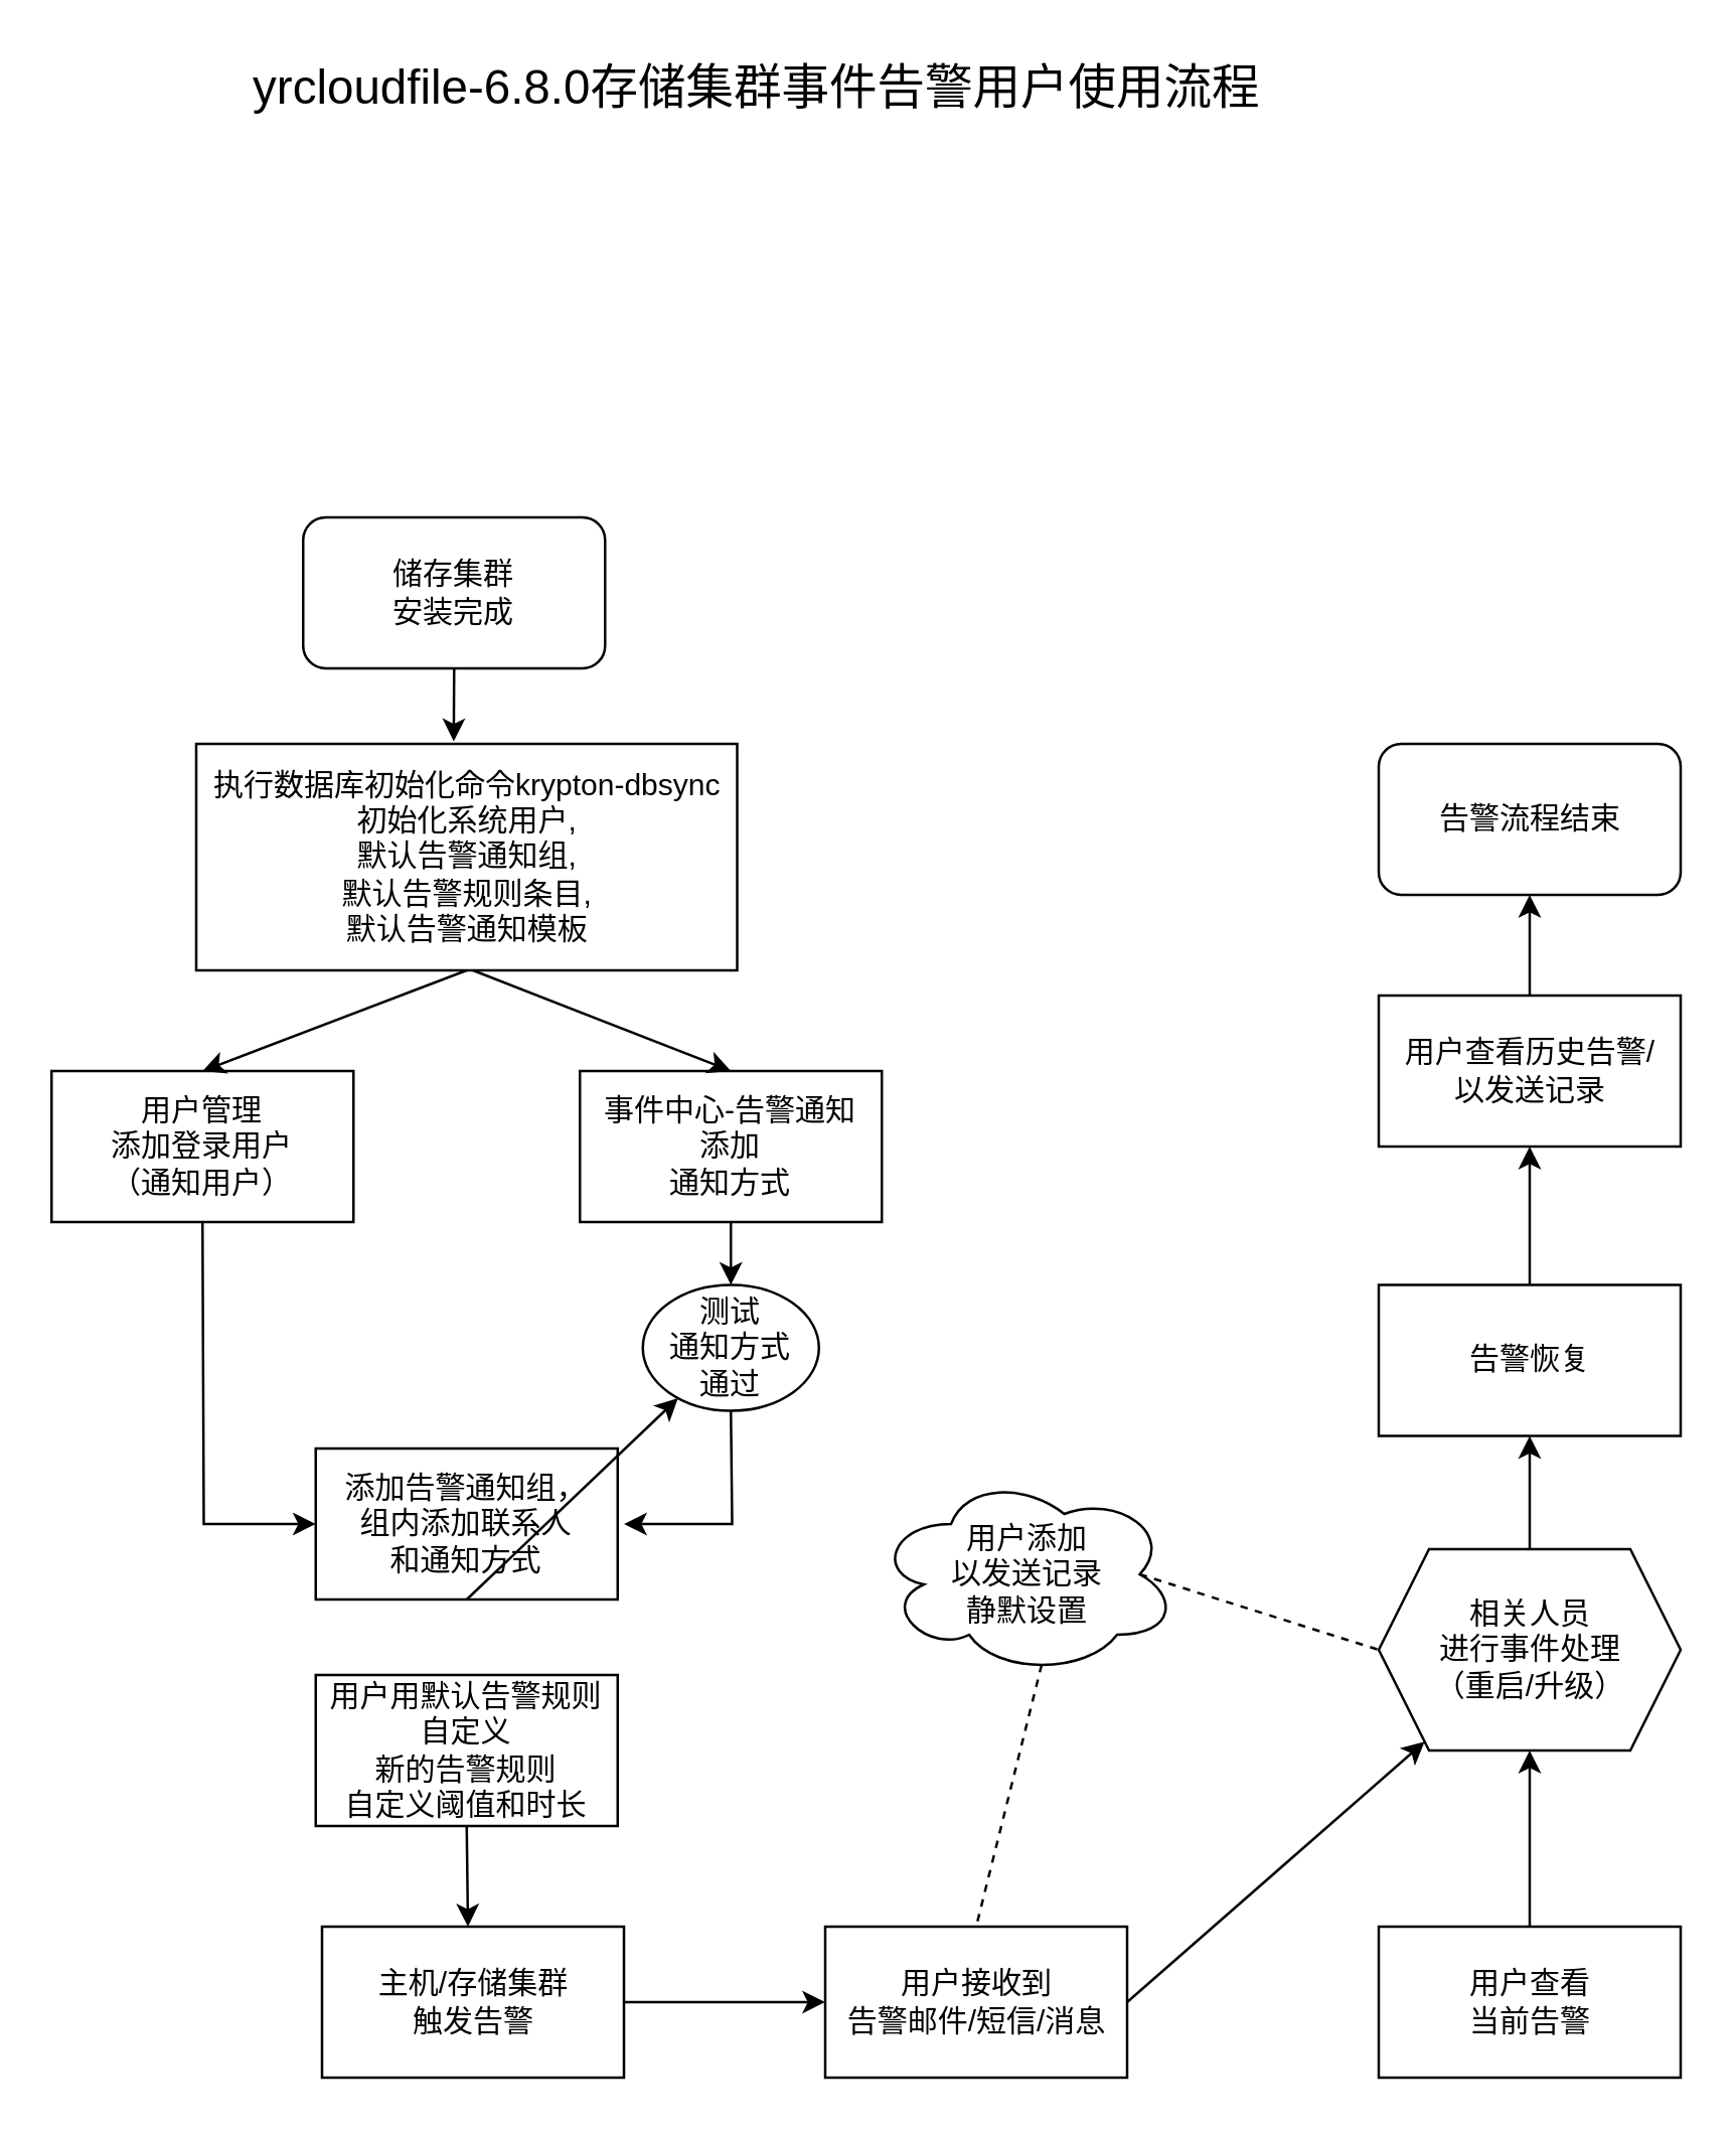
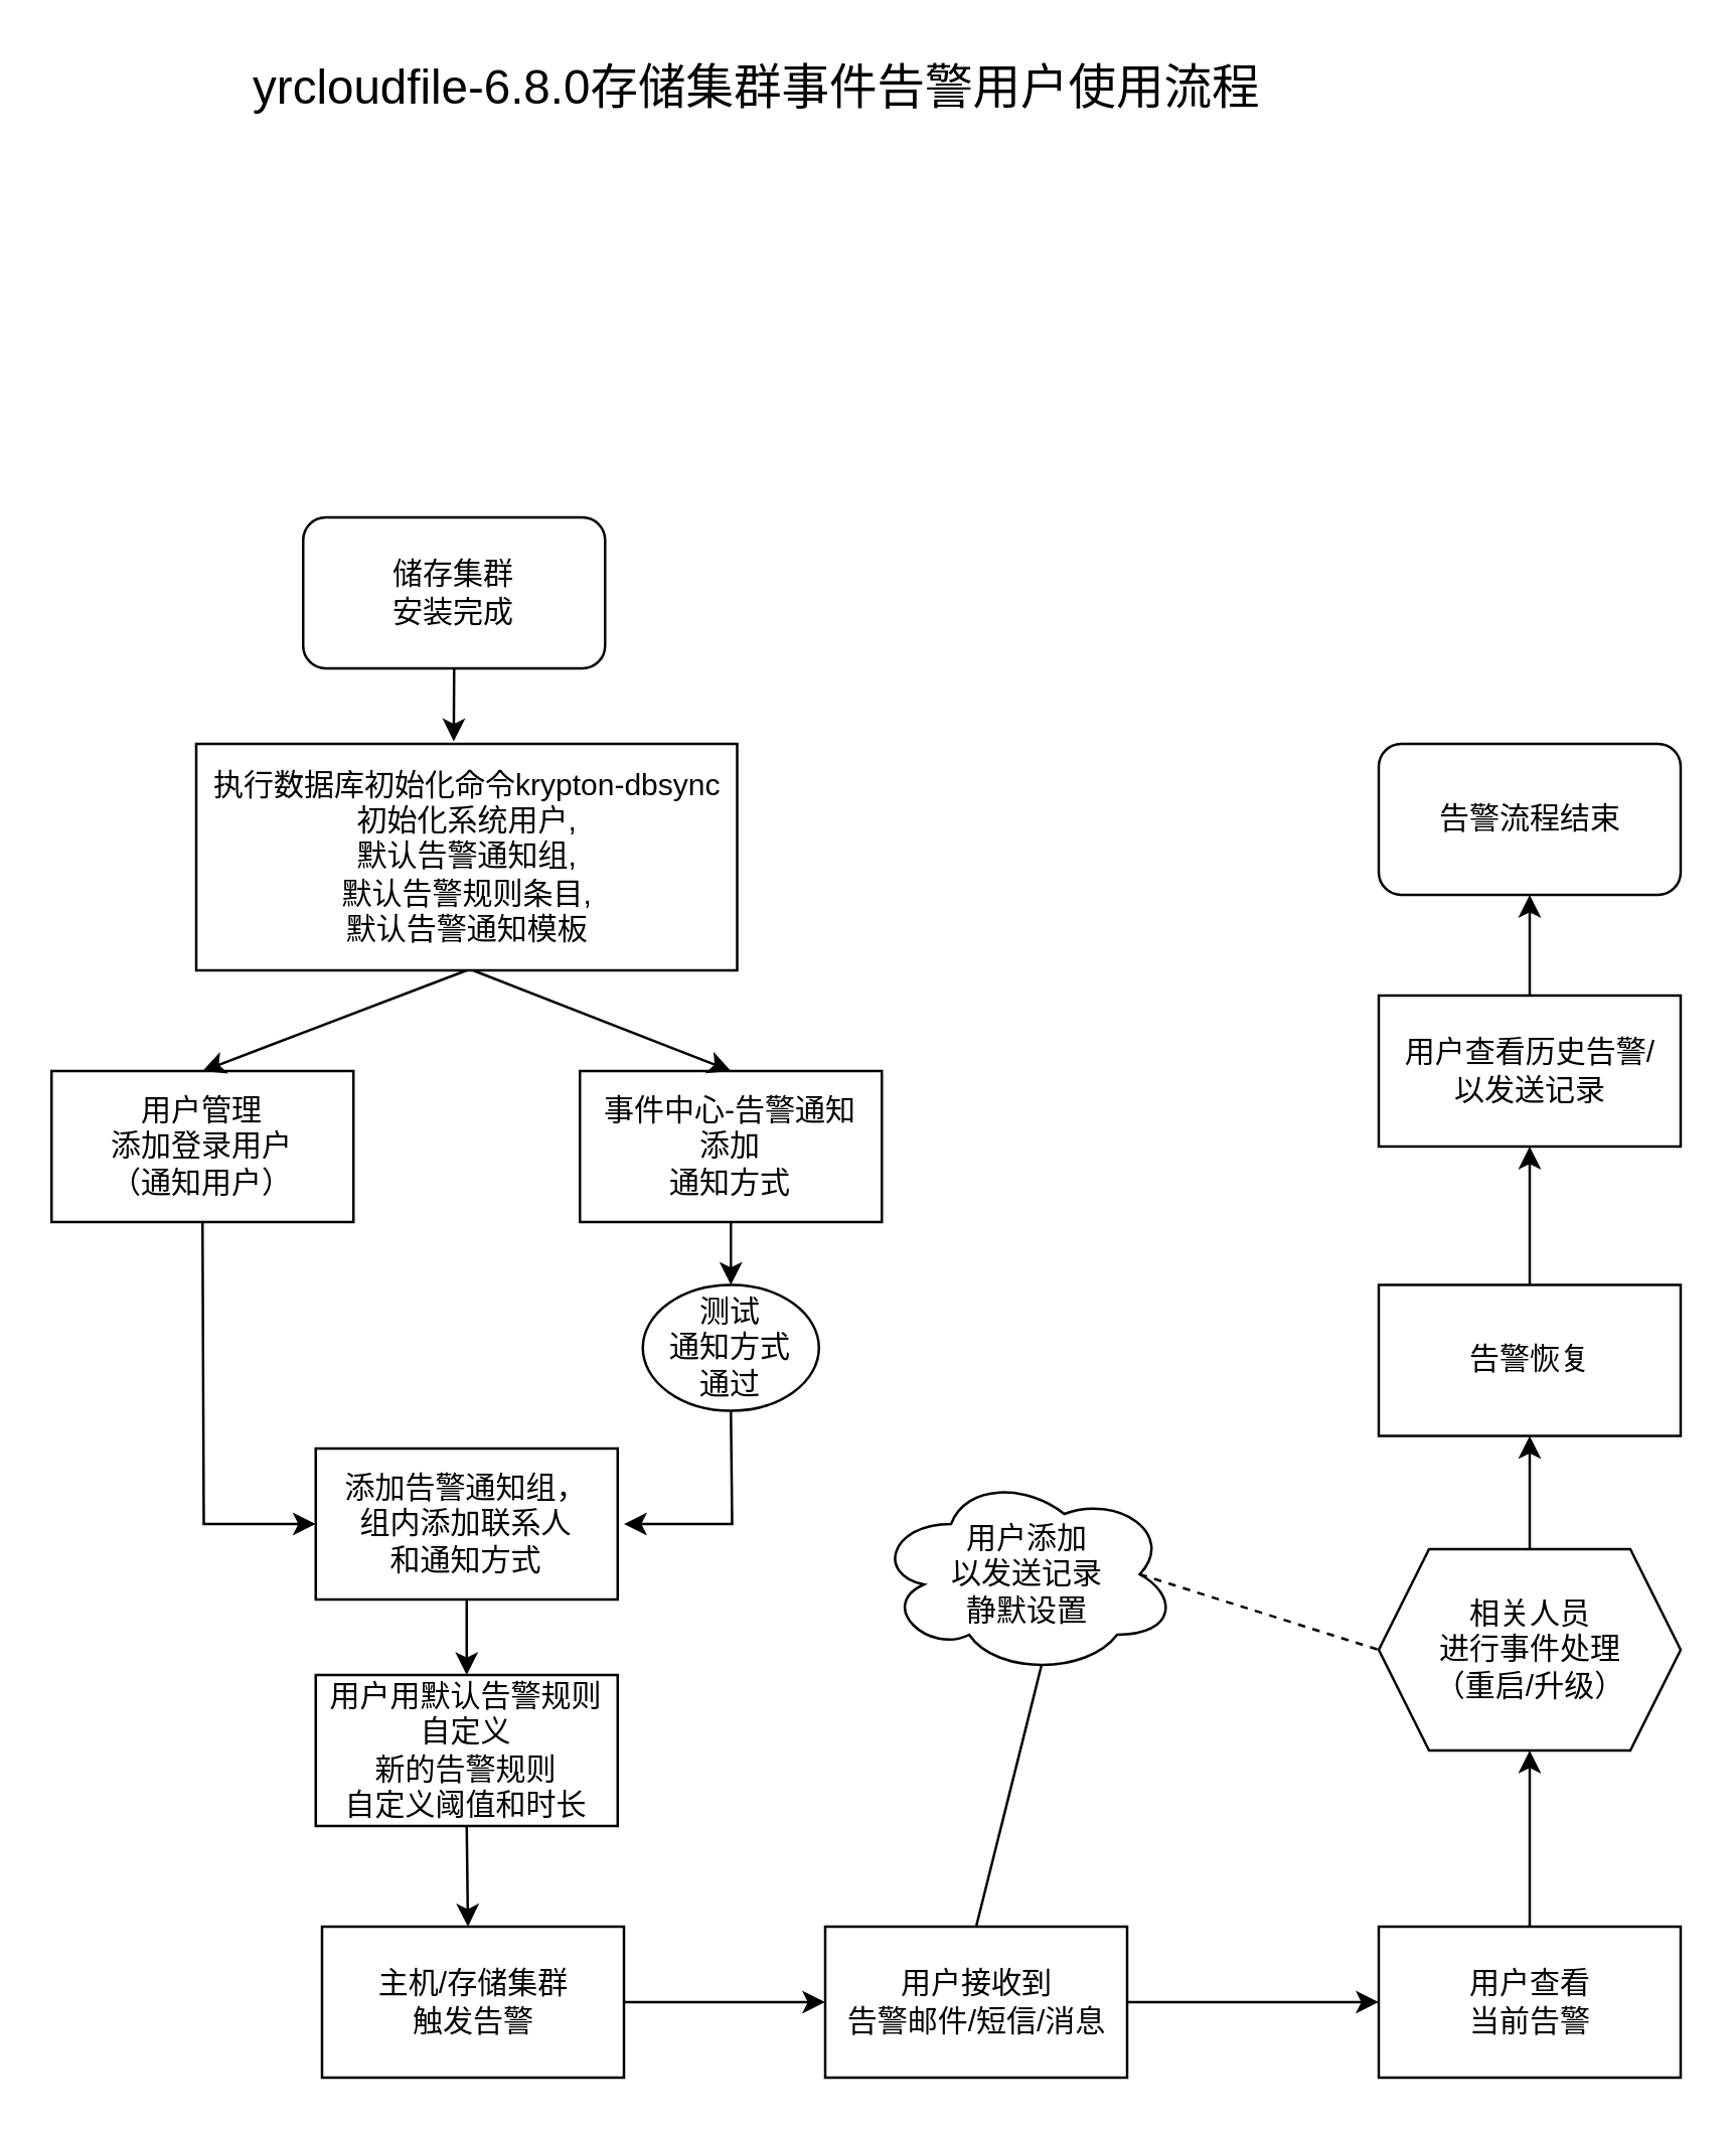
  <mxCell id="0" />
  <mxCell id="1" parent="0" />
  <mxCell id="2" value="储存集群&lt;br&gt;安装完成" style="rounded=1;whiteSpace=wrap;html=1;" vertex="1" parent="1"><mxGeometry x="120" y="205" width="120" height="60" as="geometry" /></mxCell>
  <mxCell id="3" value="执行数据库初始化命令krypton-dbsync&lt;br&gt;初始化系统用户, &lt;br&gt;默认告警通知组,&lt;br&gt;默认告警规则条目,&lt;br&gt;默认告警通知模板" style="rounded=0;whiteSpace=wrap;html=1;" vertex="1" parent="1"><mxGeometry x="77.5" y="295" width="215" height="90" as="geometry" /></mxCell>
  <mxCell id="4" value="添加告警通知组，&lt;br&gt;组内添加联系人&lt;br&gt;和通知方式" style="rounded=0;whiteSpace=wrap;html=1;" vertex="1" parent="1"><mxGeometry x="125" y="575" width="120" height="60" as="geometry" /></mxCell>
  <mxCell id="5" value="用户管理&lt;br&gt;添加登录用户&lt;br&gt;（通知用户）" style="rounded=0;whiteSpace=wrap;html=1;" vertex="1" parent="1"><mxGeometry x="20" y="425" width="120" height="60" as="geometry" /></mxCell>
  <mxCell id="6" value="事件中心-告警通知&lt;br&gt;添加&lt;br&gt;通知方式" style="rounded=0;whiteSpace=wrap;html=1;" vertex="1" parent="1"><mxGeometry x="230" y="425" width="120" height="60" as="geometry" /></mxCell>
  <mxCell id="7" value="测试&lt;br&gt;通知方式&lt;br&gt;通过" style="ellipse;whiteSpace=wrap;html=1;" vertex="1" parent="1"><mxGeometry x="255" y="510" width="70" height="50" as="geometry" /></mxCell>
  <mxCell id="8" value="用户用默认告警规则&lt;br&gt;自定义&lt;br&gt;新的告警规则&lt;br&gt;自定义阈值和时长" style="rounded=0;whiteSpace=wrap;html=1;" vertex="1" parent="1"><mxGeometry x="125" y="665" width="120" height="60" as="geometry" /></mxCell>
  <mxCell id="9" value="主机/存储集群&lt;br&gt;触发告警" style="rounded=0;whiteSpace=wrap;html=1;" vertex="1" parent="1"><mxGeometry x="127.5" y="765" width="120" height="60" as="geometry" /></mxCell>
  <mxCell id="10" value="用户接收到&lt;br&gt;告警邮件/短信/消息" style="rounded=0;whiteSpace=wrap;html=1;" vertex="1" parent="1"><mxGeometry x="327.5" y="765" width="120" height="60" as="geometry" /></mxCell>
  <mxCell id="11" value="用户查看&lt;br&gt;当前告警" style="rounded=0;whiteSpace=wrap;html=1;" vertex="1" parent="1"><mxGeometry x="547.5" y="765" width="120" height="60" as="geometry" /></mxCell>
  <mxCell id="12" value="相关人员&lt;br&gt;进行事件处理&lt;br&gt;（重启/升级）" style="shape=hexagon;perimeter=hexagonPerimeter2;whiteSpace=wrap;html=1;fixedSize=1;" vertex="1" parent="1"><mxGeometry x="547.5" y="615" width="120" height="80" as="geometry" /></mxCell>
  <mxCell id="13" value="告警恢复" style="rounded=0;whiteSpace=wrap;html=1;" vertex="1" parent="1"><mxGeometry x="547.5" y="510" width="120" height="60" as="geometry" /></mxCell>
  <mxCell id="14" value="用户查看历史告警/&lt;br&gt;以发送记录" style="rounded=0;whiteSpace=wrap;html=1;" vertex="1" parent="1"><mxGeometry x="547.5" y="395" width="120" height="60" as="geometry" /></mxCell>
  <mxCell id="15" value="告警流程结束" style="rounded=1;whiteSpace=wrap;html=1;" vertex="1" parent="1"><mxGeometry x="547.5" y="295" width="120" height="60" as="geometry" /></mxCell>
  <mxCell id="16" value="&lt;span&gt;用户添加&lt;/span&gt;&lt;br&gt;&lt;span&gt;以发送记录&lt;/span&gt;&lt;br&gt;&lt;span&gt;静默设置&lt;/span&gt;" style="ellipse;shape=cloud;whiteSpace=wrap;html=1;" vertex="1" parent="1"><mxGeometry x="347.5" y="585" width="120" height="80" as="geometry" /></mxCell>
- <mxCell id="17" value="" style="endArrow=none;dashed=1;html=1;rounded=0;exitX=0.55;exitY=0.95;exitDx=0;exitDy=0;exitPerimeter=0;entryX=0.5;entryY=0;entryDx=0;entryDy=0;" edge="1" parent="1" source="16" target="10"><mxGeometry width="50" height="50" relative="1" as="geometry"><mxPoint x="377.5" y="635" as="sourcePoint" /><mxPoint x="427.5" y="585" as="targetPoint" /></mxGeometry></mxCell>
+ <mxCell id="17" value="" style="endArrow=none;dashed=0;html=1;rounded=0;exitX=0.55;exitY=0.95;exitDx=0;exitDy=0;exitPerimeter=0;entryX=0.5;entryY=0;entryDx=0;entryDy=0;" edge="1" parent="1" source="16" target="10"><mxGeometry width="50" height="50" relative="1" as="geometry"><mxPoint x="377.5" y="635" as="sourcePoint" /><mxPoint x="427.5" y="585" as="targetPoint" /></mxGeometry></mxCell>
  <mxCell id="18" value="" style="endArrow=none;dashed=1;html=1;rounded=0;entryX=0;entryY=0.5;entryDx=0;entryDy=0;exitX=0.875;exitY=0.5;exitDx=0;exitDy=0;exitPerimeter=0;" edge="1" parent="1" source="16" target="12"><mxGeometry width="50" height="50" relative="1" as="geometry"><mxPoint x="377.5" y="635" as="sourcePoint" /><mxPoint x="427.5" y="585" as="targetPoint" /></mxGeometry></mxCell>
  <mxCell id="19" value="" style="endArrow=classic;html=1;rounded=0;exitX=0.5;exitY=1;exitDx=0;exitDy=0;entryX=0.476;entryY=-0.011;entryDx=0;entryDy=0;entryPerimeter=0;" edge="1" parent="1" source="2" target="3"><mxGeometry width="50" height="50" relative="1" as="geometry"><mxPoint x="407.5" y="475" as="sourcePoint" /><mxPoint x="457.5" y="425" as="targetPoint" /></mxGeometry></mxCell>
  <mxCell id="20" value="" style="endArrow=classic;html=1;rounded=0;exitX=0.5;exitY=1;exitDx=0;exitDy=0;entryX=0.5;entryY=0;entryDx=0;entryDy=0;" edge="1" parent="1" source="3" target="5"><mxGeometry width="50" height="50" relative="1" as="geometry"><mxPoint x="407.5" y="475" as="sourcePoint" /><mxPoint x="457.5" y="425" as="targetPoint" /></mxGeometry></mxCell>
  <mxCell id="21" value="" style="endArrow=classic;html=1;rounded=0;entryX=0.5;entryY=0;entryDx=0;entryDy=0;" edge="1" parent="1" target="6"><mxGeometry width="50" height="50" relative="1" as="geometry"><mxPoint x="187.5" y="385" as="sourcePoint" /><mxPoint x="457.5" y="425" as="targetPoint" /></mxGeometry></mxCell>
  <mxCell id="22" value="" style="endArrow=classic;html=1;rounded=0;exitX=0.5;exitY=1;exitDx=0;exitDy=0;entryX=0.5;entryY=0;entryDx=0;entryDy=0;" edge="1" parent="1" source="6" target="7"><mxGeometry width="50" height="50" relative="1" as="geometry"><mxPoint x="407.5" y="565" as="sourcePoint" /><mxPoint x="457.5" y="515" as="targetPoint" /></mxGeometry></mxCell>
  <mxCell id="23" value="" style="endArrow=classic;html=1;rounded=0;exitX=0.5;exitY=1;exitDx=0;exitDy=0;" edge="1" parent="1" source="7"><mxGeometry width="50" height="50" relative="1" as="geometry"><mxPoint x="407.5" y="565" as="sourcePoint" /><mxPoint x="247.5" y="605" as="targetPoint" /><Array as="points"><mxPoint x="290.5" y="605" /></Array></mxGeometry></mxCell>
  <mxCell id="24" value="" style="endArrow=classic;html=1;rounded=0;exitX=0.5;exitY=1;exitDx=0;exitDy=0;entryX=0;entryY=0.5;entryDx=0;entryDy=0;" edge="1" parent="1" source="5" target="4"><mxGeometry width="50" height="50" relative="1" as="geometry"><mxPoint x="307.5" y="565" as="sourcePoint" /><mxPoint x="357.5" y="515" as="targetPoint" /><Array as="points"><mxPoint x="80.5" y="605" /></Array></mxGeometry></mxCell>
- <mxCell id="25" value="" style="endArrow=classic;html=1;rounded=0;exitX=0.5;exitY=1;exitDx=0;exitDy=0;" edge="1" parent="1" source="4" target="7"><mxGeometry width="50" height="50" relative="1" as="geometry"><mxPoint x="307.5" y="725" as="sourcePoint" /><mxPoint x="357.5" y="675" as="targetPoint" /></mxGeometry></mxCell>
+ <mxCell id="25" value="" style="endArrow=classic;html=1;rounded=0;exitX=0.5;exitY=1;exitDx=0;exitDy=0;entryX=0.5;entryY=0;entryDx=0;entryDy=0;" edge="1" parent="1" source="4" target="8"><mxGeometry width="50" height="50" relative="1" as="geometry"><mxPoint x="307.5" y="725" as="sourcePoint" /><mxPoint x="357.5" y="675" as="targetPoint" /></mxGeometry></mxCell>
  <mxCell id="26" value="" style="endArrow=classic;html=1;rounded=0;exitX=0.5;exitY=1;exitDx=0;exitDy=0;" edge="1" parent="1" source="8"><mxGeometry width="50" height="50" relative="1" as="geometry"><mxPoint x="307.5" y="725" as="sourcePoint" /><mxPoint x="185.5" y="765" as="targetPoint" /></mxGeometry></mxCell>
  <mxCell id="27" value="" style="endArrow=classic;html=1;rounded=0;exitX=1;exitY=0.5;exitDx=0;exitDy=0;entryX=0;entryY=0.5;entryDx=0;entryDy=0;" edge="1" parent="1" source="9" target="10"><mxGeometry width="50" height="50" relative="1" as="geometry"><mxPoint x="307.5" y="725" as="sourcePoint" /><mxPoint x="357.5" y="675" as="targetPoint" /></mxGeometry></mxCell>
- <mxCell id="28" value="" style="endArrow=classic;html=1;rounded=0;exitX=1;exitY=0.5;exitDx=0;exitDy=0;" edge="1" parent="1" source="10" target="12"><mxGeometry width="50" height="50" relative="1" as="geometry"><mxPoint x="427.5" y="725" as="sourcePoint" /><mxPoint x="477.5" y="675" as="targetPoint" /></mxGeometry></mxCell>
+ <mxCell id="28" value="" style="endArrow=classic;html=1;rounded=0;exitX=1;exitY=0.5;exitDx=0;exitDy=0;entryX=0;entryY=0.5;entryDx=0;entryDy=0;" edge="1" parent="1" source="10" target="11"><mxGeometry width="50" height="50" relative="1" as="geometry"><mxPoint x="427.5" y="725" as="sourcePoint" /><mxPoint x="477.5" y="675" as="targetPoint" /></mxGeometry></mxCell>
  <mxCell id="29" value="" style="endArrow=classic;html=1;rounded=0;entryX=0.5;entryY=1;entryDx=0;entryDy=0;exitX=0.5;exitY=0;exitDx=0;exitDy=0;" edge="1" parent="1" source="11" target="12"><mxGeometry width="50" height="50" relative="1" as="geometry"><mxPoint x="427.5" y="725" as="sourcePoint" /><mxPoint x="477.5" y="675" as="targetPoint" /></mxGeometry></mxCell>
  <mxCell id="30" value="" style="endArrow=classic;html=1;rounded=0;entryX=0.5;entryY=1;entryDx=0;entryDy=0;exitX=0.5;exitY=0;exitDx=0;exitDy=0;" edge="1" parent="1" source="12" target="13"><mxGeometry width="50" height="50" relative="1" as="geometry"><mxPoint x="427.5" y="645" as="sourcePoint" /><mxPoint x="477.5" y="595" as="targetPoint" /></mxGeometry></mxCell>
  <mxCell id="31" value="" style="endArrow=classic;html=1;rounded=0;entryX=0.5;entryY=1;entryDx=0;entryDy=0;exitX=0.5;exitY=0;exitDx=0;exitDy=0;" edge="1" parent="1" source="13" target="14"><mxGeometry width="50" height="50" relative="1" as="geometry"><mxPoint x="427.5" y="565" as="sourcePoint" /><mxPoint x="477.5" y="515" as="targetPoint" /></mxGeometry></mxCell>
  <mxCell id="32" value="" style="endArrow=classic;html=1;rounded=0;entryX=0.5;entryY=1;entryDx=0;entryDy=0;exitX=0.5;exitY=0;exitDx=0;exitDy=0;" edge="1" parent="1" source="14" target="15"><mxGeometry width="50" height="50" relative="1" as="geometry"><mxPoint x="427.5" y="395" as="sourcePoint" /><mxPoint x="477.5" y="345" as="targetPoint" /></mxGeometry></mxCell>
  <mxCell id="33" value="yrcloudfile-6.8.0存储集群事件告警用户使用流程" style="text;html=1;align=center;verticalAlign=middle;resizable=0;points=[];autosize=1;strokeColor=none;fillColor=none;fontSize=19;" vertex="1" parent="1"><mxGeometry x="90" y="20" width="420" height="30" as="geometry" /></mxCell>
